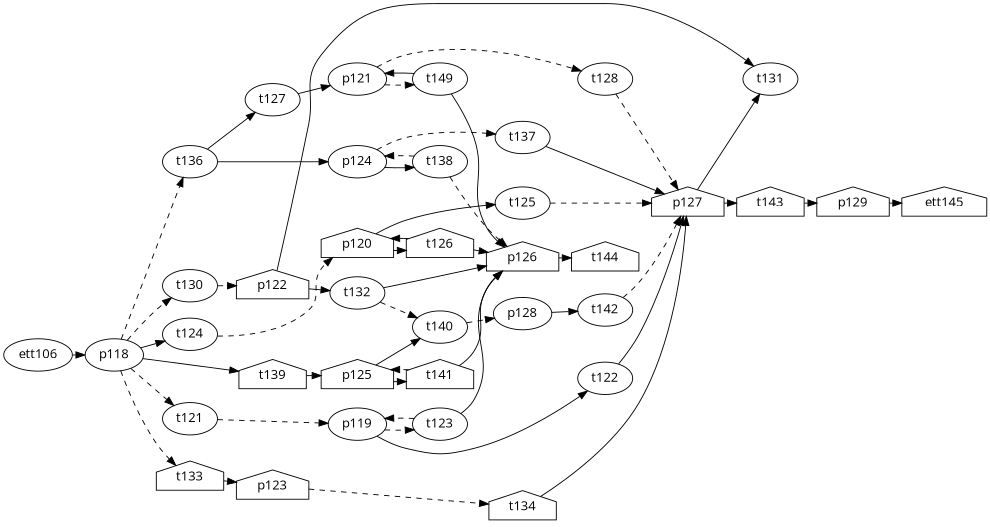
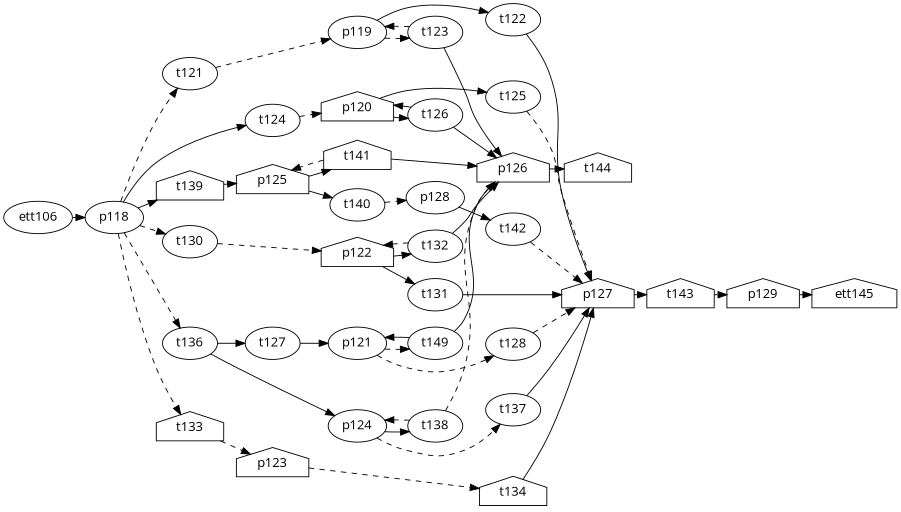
  digraph {
    fontname="Open Sans"
    nodesep=0.25
    rankdir=LR
    ranksep=0.2
    node [fontname="Open Sans" shape=ellipse]
    edge [fontname="Open Sans" style=solid]
    p118
    t121
    t124
    t130
    t133 [shape=house]
    t136
    t139 [shape=house]
    p119
    p120 [shape=house]
    t127
    p121
    p122 [shape=house]
    p123 [shape=house]
    p124
    p125 [shape=house]
    t122
    t123
    p127 [shape=house]
    p126 [shape=house]
    t125
-   t126 [shape=house]
+   t126
    t128
    n23 [label=t149]
    t131
    t132
    t134 [shape=house]
    t137
    t138
    t140
    t141 [shape=house]
    p128
    t144 [shape=house]
    t143 [shape=house]
    p129 [shape=house]
    t142
    ett145 [shape=house]
    ett106
    p118 -> t121 [style=dashed]
    p118 -> t124
    p118 -> t130 [style=dashed]
    p118 -> t133 [style=dashed]
    p118 -> t136 [style=dashed]
    p118 -> t139
    t121 -> p119 [style=dashed]
    t124 -> p120 [style=dashed]
    t130 -> p122 [style=dashed]
    t133 -> p123 [style=dashed]
    t136 -> t127
    t136 -> p124
    t139 -> p125
    p119 -> t122
    p119 -> t123 [style=dashed]
    p120 -> t125
    p120 -> t126 [style=dashed]
    t127 -> p121
    p121 -> t128 [style=dashed]
    p121 -> n23 [style=dashed]
    p122 -> t131
    p122 -> t132
    p123 -> t134 [style=dashed]
    p124 -> t137 [style=dashed]
    p124 -> t138
    p125 -> t140
    p125 -> t141
    t122 -> p127
    t123 -> p119 [style=dashed]
    t123 -> p126
    p127 -> t143
    p126 -> t144
    t125 -> p127 [style=dashed]
    t126 -> p120
    t126 -> p126
    t128 -> p127 [style=dashed]
    n23 -> p121
    n23 -> p126
-   p127 -> t131
-   t132 -> t140 [style=dashed]
+   t131 -> p127
+   t132 -> p122 [style=dashed]
    t132 -> p126
    t134 -> p127
    t137 -> p127
    t138 -> p124 [style=dashed]
    t138 -> p126 [style=dashed]
    t140 -> p128 [style=dashed]
    t141 -> p125 [style=dashed]
    t141 -> p126
    p128 -> t142
    t143 -> p129 [style=dashed]
    p129 -> ett145
    t142 -> p127 [style=dashed]
    ett106 -> p118 [style=dashed]
  }
